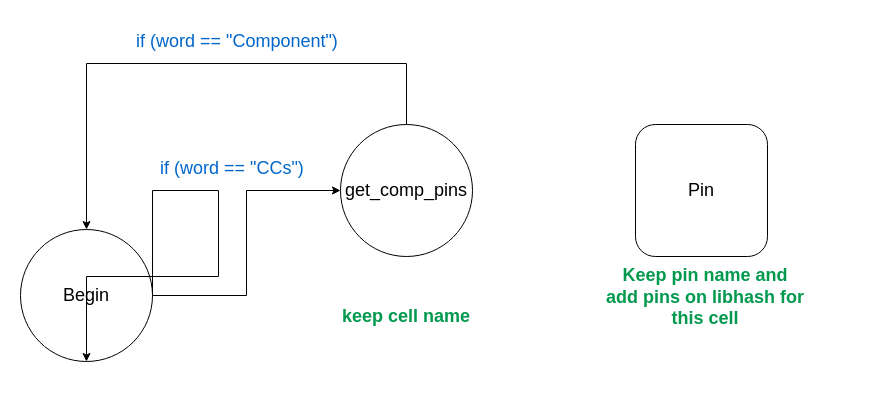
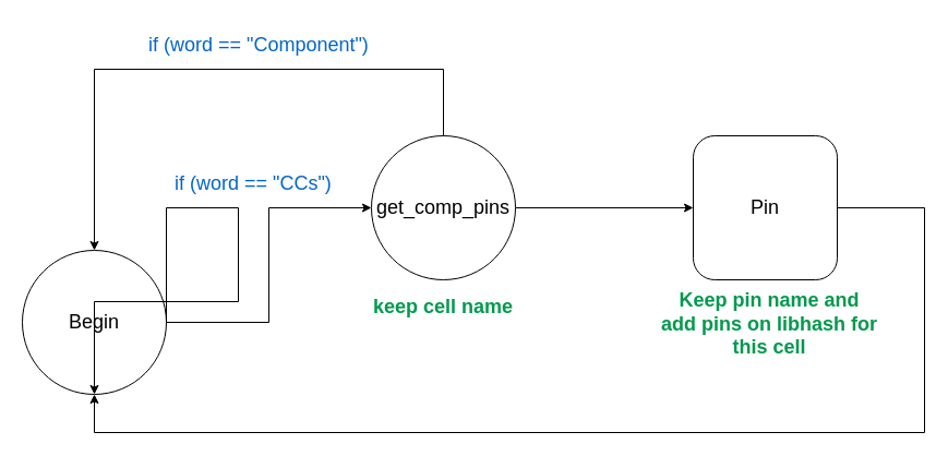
  <mxCell id="0" />
  <mxCell id="1" parent="0" />
  <mxCell id="2" style="edgeStyle=orthogonalEdgeStyle;rounded=0;orthogonalLoop=1;jettySize=auto;html=1;" edge="1" parent="1" source="3" target="6"><mxGeometry relative="1" as="geometry" /></mxCell>
  <mxCell id="3" value="&lt;font style=&quot;font-size: 18px;&quot;&gt;Begin&lt;/font&gt;" style="ellipse;whiteSpace=wrap;html=1;aspect=fixed;" vertex="1" parent="1"><mxGeometry x="20" y="229" width="132" height="132" as="geometry" /></mxCell>
+ <mxCell id="4" style="edgeStyle=orthogonalEdgeStyle;rounded=0;orthogonalLoop=1;jettySize=auto;html=1;entryX=0;entryY=0.5;entryDx=0;entryDy=0;" edge="1" parent="1" source="6" target="8"><mxGeometry relative="1" as="geometry" /></mxCell>
  <mxCell id="5" style="edgeStyle=orthogonalEdgeStyle;rounded=0;orthogonalLoop=1;jettySize=auto;html=1;entryX=0.5;entryY=0;entryDx=0;entryDy=0;exitX=0.5;exitY=0;exitDx=0;exitDy=0;" edge="1" parent="1" source="6" target="3"><mxGeometry relative="1" as="geometry"><Array as="points"><mxPoint x="406" y="63" /><mxPoint x="86" y="63" /></Array></mxGeometry></mxCell>
  <mxCell id="6" value="&lt;font style=&quot;font-size: 18px;&quot;&gt;get_comp_pins&lt;/font&gt;" style="ellipse;whiteSpace=wrap;html=1;aspect=fixed;" vertex="1" parent="1"><mxGeometry x="340" y="124" width="132" height="132" as="geometry" /></mxCell>
+ <mxCell id="7" style="edgeStyle=orthogonalEdgeStyle;rounded=0;orthogonalLoop=1;jettySize=auto;html=1;entryX=0.5;entryY=1;entryDx=0;entryDy=0;" edge="1" parent="1" source="8" target="3"><mxGeometry relative="1" as="geometry"><Array as="points"><mxPoint x="847" y="190" /><mxPoint x="847" y="396" /><mxPoint x="86" y="396" /></Array></mxGeometry></mxCell>
  <mxCell id="8" value="&lt;font style=&quot;font-size: 18px;&quot;&gt;Pin&lt;/font&gt;" style="whiteSpace=wrap;html=1;aspect=fixed;rounded=1;" vertex="1" parent="1"><mxGeometry x="635" y="124" width="132" height="132" as="geometry" /></mxCell>
  <mxCell id="9" value="&lt;span style=&quot;font-size: 18px;&quot;&gt;&lt;font color=&quot;#0066cc&quot;&gt;if (word == &quot;CCs&quot;)&lt;/font&gt;&lt;/span&gt;" style="text;html=1;strokeColor=none;fillColor=none;align=left;verticalAlign=middle;whiteSpace=wrap;rounded=0;" vertex="1" parent="1"><mxGeometry x="158" y="147" width="158" height="41" as="geometry" /></mxCell>
- <mxCell id="10" value="&lt;span style=&quot;font-size: 18px;&quot;&gt;&lt;font color=&quot;#00994d&quot;&gt;&lt;b&gt;keep cell name&lt;/b&gt;&lt;/font&gt;&lt;/span&gt;" style="text;html=1;strokeColor=none;fillColor=none;align=center;verticalAlign=middle;whiteSpace=wrap;rounded=0;" vertex="1" parent="1"><mxGeometry x="306" y="295" width="200" height="41" as="geometry" /></mxCell>
+ <mxCell id="10" value="&lt;span style=&quot;font-size: 18px;&quot;&gt;&lt;font color=&quot;#00994d&quot;&gt;&lt;b&gt;keep cell name&lt;/b&gt;&lt;/font&gt;&lt;/span&gt;" style="text;html=1;strokeColor=none;fillColor=none;align=center;verticalAlign=middle;whiteSpace=wrap;rounded=0;" vertex="1" parent="1"><mxGeometry x="306" y="260" width="200" height="41" as="geometry" /></mxCell>
  <mxCell id="11" style="edgeStyle=orthogonalEdgeStyle;rounded=0;orthogonalLoop=1;jettySize=auto;html=1;entryX=0.5;entryY=1;entryDx=0;entryDy=0;exitX=1;exitY=0.5;exitDx=0;exitDy=0;" edge="1" parent="1" source="3" target="3"><mxGeometry relative="1" as="geometry"><Array as="points"><mxPoint x="218" y="190" /><mxPoint x="218" y="276" /><mxPoint x="86" y="276" /></Array></mxGeometry></mxCell>
  <mxCell id="12" value="&lt;span style=&quot;font-size: 18px;&quot;&gt;&lt;font color=&quot;#0066cc&quot;&gt;if (word == &quot;Component&quot;)&lt;/font&gt;&lt;/span&gt;" style="text;html=1;strokeColor=none;fillColor=none;align=left;verticalAlign=middle;whiteSpace=wrap;rounded=0;" vertex="1" parent="1"><mxGeometry x="134" y="20" width="221" height="41" as="geometry" /></mxCell>
  <mxCell id="13" value="&lt;span style=&quot;font-size: 18px;&quot;&gt;&lt;font color=&quot;#00994d&quot;&gt;&lt;b&gt;Keep pin name and add pins on libhash for this cell&lt;/b&gt;&lt;/font&gt;&lt;/span&gt;" style="text;html=1;strokeColor=none;fillColor=none;align=center;verticalAlign=middle;whiteSpace=wrap;rounded=0;" vertex="1" parent="1"><mxGeometry x="605" y="276" width="200" height="41" as="geometry" /></mxCell>
